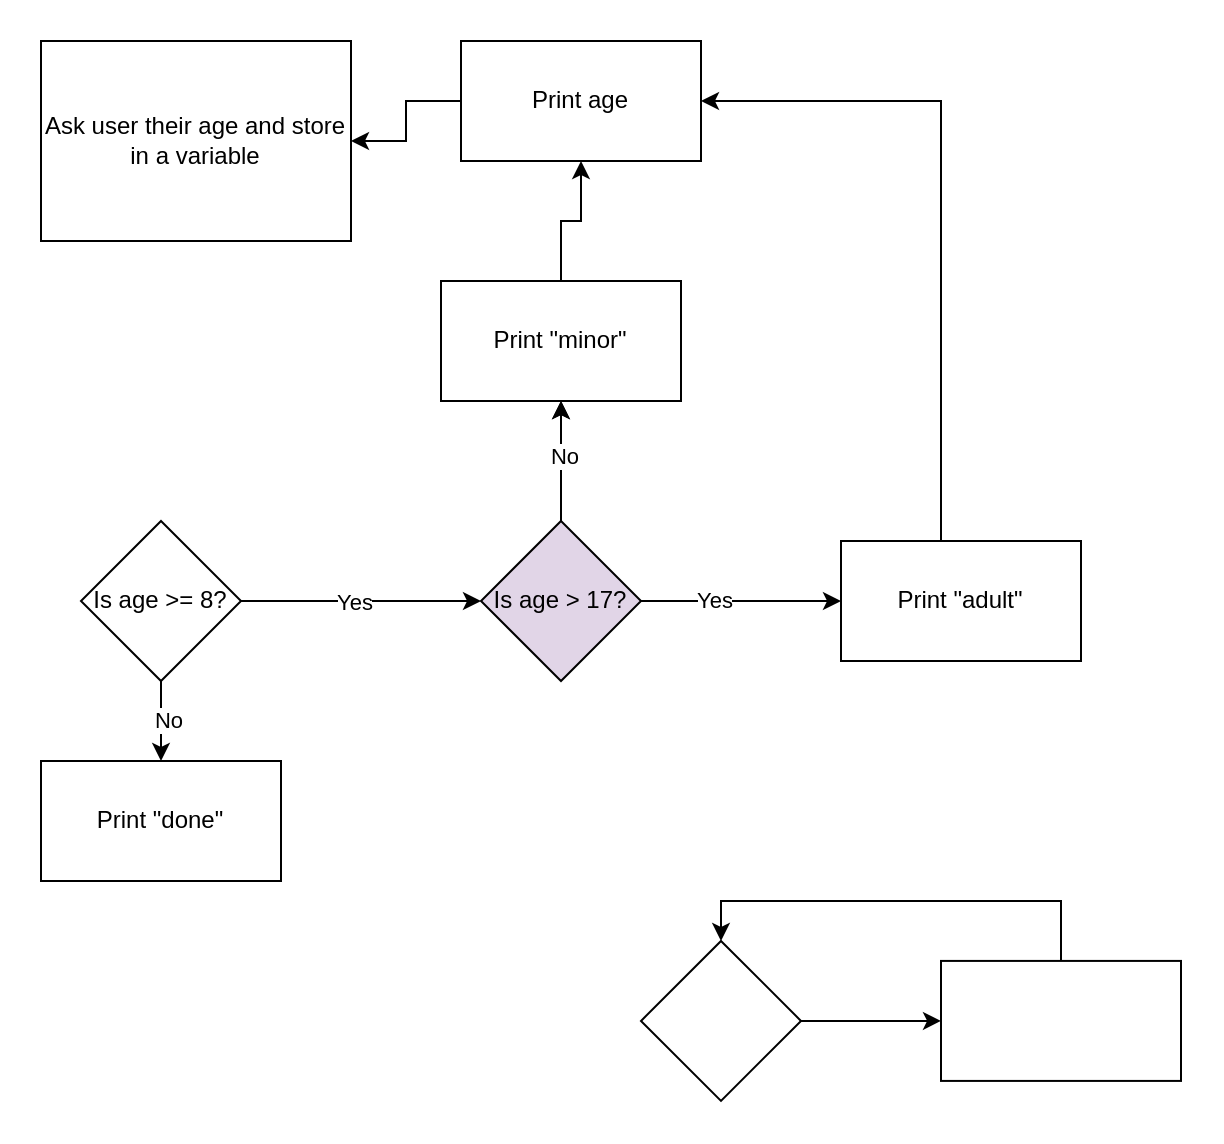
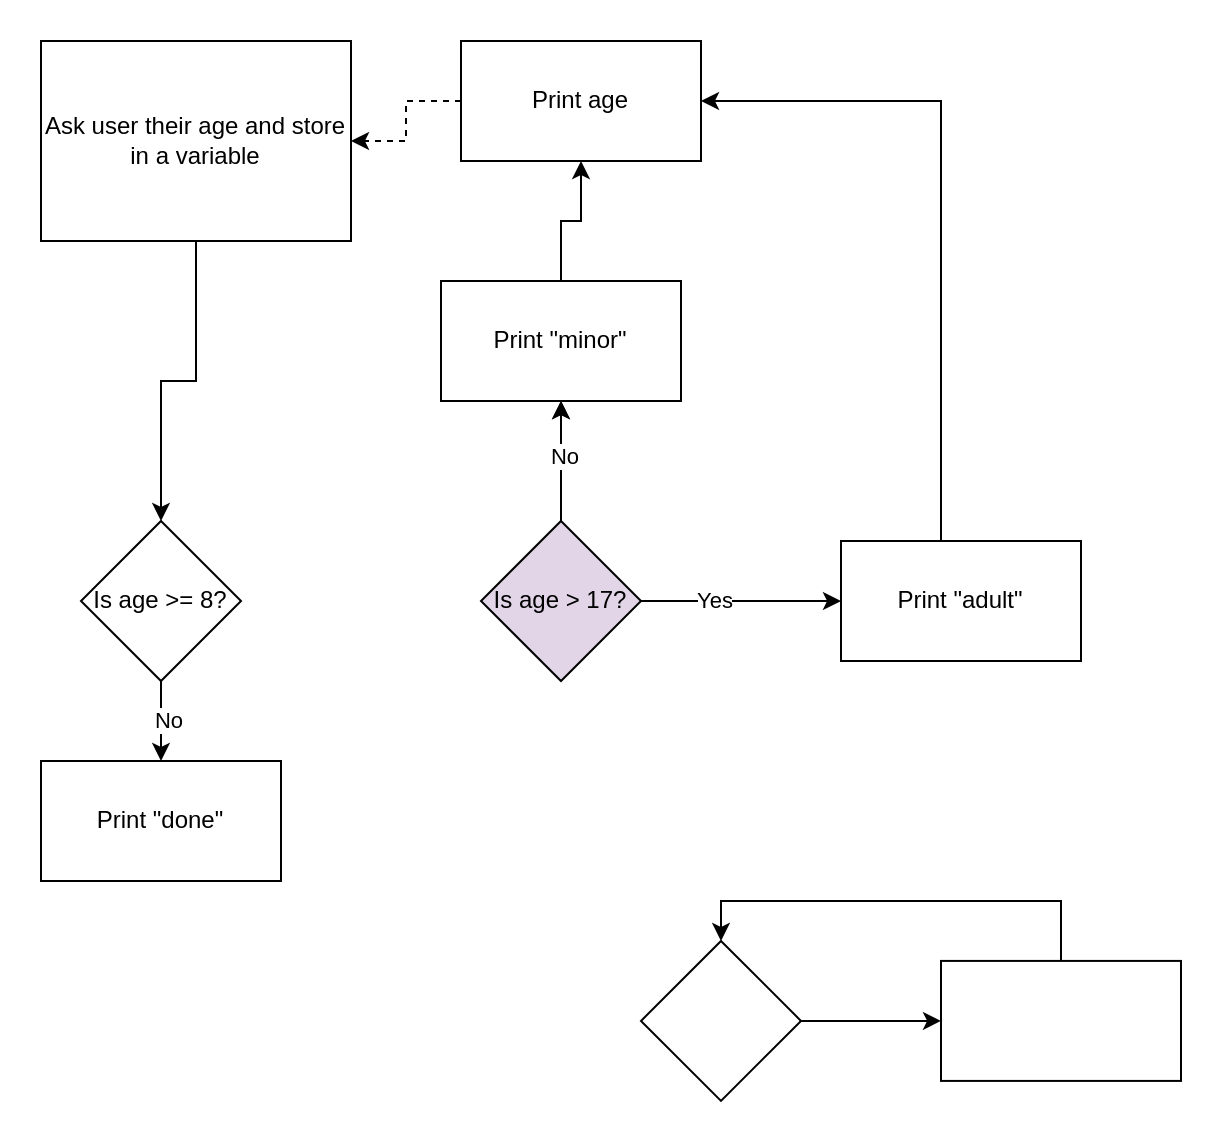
  <mxCell id="0" />
  <mxCell id="1" parent="0" />
  <mxCell id="2" style="edgeStyle=orthogonalEdgeStyle;rounded=0;orthogonalLoop=1;jettySize=auto;html=1;exitX=1;exitY=0.5;exitDx=0;exitDy=0;entryX=0;entryY=0.5;entryDx=0;entryDy=0;" edge="1" parent="1" source="3" target="5"><mxGeometry relative="1" as="geometry" /></mxCell>
  <mxCell id="3" value="" style="rhombus;whiteSpace=wrap;html=1;" vertex="1" parent="1"><mxGeometry x="320" y="469.96" width="80" height="80" as="geometry" /></mxCell>
  <mxCell id="4" style="edgeStyle=orthogonalEdgeStyle;rounded=0;orthogonalLoop=1;jettySize=auto;html=1;entryX=0.5;entryY=0;entryDx=0;entryDy=0;" edge="1" parent="1" source="5" target="3"><mxGeometry relative="1" as="geometry"><Array as="points"><mxPoint x="530" y="449.96" /><mxPoint x="360" y="449.96" /></Array></mxGeometry></mxCell>
  <mxCell id="5" value="" style="rounded=0;whiteSpace=wrap;html=1;" vertex="1" parent="1"><mxGeometry x="470" y="479.96" width="120" height="60" as="geometry" /></mxCell>
+ <mxCell id="6" style="edgeStyle=orthogonalEdgeStyle;rounded=0;orthogonalLoop=1;jettySize=auto;html=1;entryX=0.5;entryY=0;entryDx=0;entryDy=0;" edge="1" parent="1" source="7" target="12"><mxGeometry relative="1" as="geometry" /></mxCell>
  <mxCell id="7" value="Ask user their age and store in a variable" style="rounded=0;whiteSpace=wrap;html=1;" vertex="1" parent="1"><mxGeometry x="20" y="20" width="155" height="100" as="geometry" /></mxCell>
  <mxCell id="8" value="" style="edgeStyle=orthogonalEdgeStyle;rounded=0;orthogonalLoop=1;jettySize=auto;html=1;" edge="1" parent="1" source="12" target="15"><mxGeometry relative="1" as="geometry" /></mxCell>
  <mxCell id="9" value="No" style="edgeLabel;html=1;align=center;verticalAlign=middle;resizable=0;points=[];" vertex="1" connectable="0" parent="8"><mxGeometry x="-0.038" y="3" relative="1" as="geometry"><mxPoint as="offset" /></mxGeometry></mxCell>
- <mxCell id="10" style="edgeStyle=orthogonalEdgeStyle;rounded=0;orthogonalLoop=1;jettySize=auto;html=1;entryX=0;entryY=0.5;entryDx=0;entryDy=0;" edge="1" parent="1" source="12" target="21"><mxGeometry relative="1" as="geometry" /></mxCell>
- <mxCell id="11" value="Yes" style="edgeLabel;html=1;align=center;verticalAlign=middle;resizable=0;points=[];" vertex="1" connectable="0" parent="10"><mxGeometry x="-0.075" relative="1" as="geometry"><mxPoint as="offset" /></mxGeometry></mxCell>
  <mxCell id="12" value="Is age &amp;gt;= 8?" style="rhombus;whiteSpace=wrap;html=1;" vertex="1" parent="1"><mxGeometry x="40" y="260" width="80" height="80" as="geometry" /></mxCell>
- <mxCell id="13" style="edgeStyle=orthogonalEdgeStyle;rounded=0;orthogonalLoop=1;jettySize=auto;html=1;entryX=1;entryY=0.5;entryDx=0;entryDy=0;" edge="1" parent="1" source="14" target="7"><mxGeometry relative="1" as="geometry" /></mxCell>
+ <mxCell id="13" style="edgeStyle=orthogonalEdgeStyle;rounded=0;orthogonalLoop=1;jettySize=auto;html=1;entryX=1;entryY=0.5;entryDx=0;entryDy=0;dashed=1;" edge="1" parent="1" source="14" target="7"><mxGeometry relative="1" as="geometry" /></mxCell>
  <mxCell id="14" value="Print age" style="rounded=0;whiteSpace=wrap;html=1;" vertex="1" parent="1"><mxGeometry x="230" y="20" width="120" height="60" as="geometry" /></mxCell>
  <mxCell id="15" value="Print &quot;done&quot;" style="whiteSpace=wrap;html=1;" vertex="1" parent="1"><mxGeometry x="20" y="380" width="120" height="60" as="geometry" /></mxCell>
  <mxCell id="16" value="" style="edgeStyle=orthogonalEdgeStyle;rounded=0;orthogonalLoop=1;jettySize=auto;html=1;" edge="1" parent="1" source="21" target="23"><mxGeometry relative="1" as="geometry"><Array as="points"><mxPoint x="290" y="300" /><mxPoint x="290" y="300" /></Array></mxGeometry></mxCell>
  <mxCell id="17" value="Yes" style="edgeLabel;html=1;align=center;verticalAlign=middle;resizable=0;points=[];" vertex="1" connectable="0" parent="16"><mxGeometry x="-0.289" y="1" relative="1" as="geometry"><mxPoint as="offset" /></mxGeometry></mxCell>
  <mxCell id="18" value="" style="edgeStyle=orthogonalEdgeStyle;rounded=0;orthogonalLoop=1;jettySize=auto;html=1;" edge="1" parent="1" source="21" target="25"><mxGeometry relative="1" as="geometry" /></mxCell>
  <mxCell id="19" value="" style="edgeStyle=orthogonalEdgeStyle;rounded=0;orthogonalLoop=1;jettySize=auto;html=1;" edge="1" parent="1" source="21" target="25"><mxGeometry relative="1" as="geometry" /></mxCell>
  <mxCell id="20" value="No" style="edgeLabel;html=1;align=center;verticalAlign=middle;resizable=0;points=[];" vertex="1" connectable="0" parent="19"><mxGeometry x="0.113" y="-1" relative="1" as="geometry"><mxPoint as="offset" /></mxGeometry></mxCell>
  <mxCell id="21" value="Is age &amp;gt; 17?" style="rhombus;whiteSpace=wrap;html=1;fillColor=#e1d5e7;" vertex="1" parent="1"><mxGeometry x="240" y="260" width="80" height="80" as="geometry" /></mxCell>
  <mxCell id="22" style="edgeStyle=orthogonalEdgeStyle;rounded=0;orthogonalLoop=1;jettySize=auto;html=1;" edge="1" parent="1" source="23" target="14"><mxGeometry relative="1" as="geometry"><Array as="points"><mxPoint x="470" y="50" /></Array></mxGeometry></mxCell>
  <mxCell id="23" value="Print &quot;adult&quot;" style="whiteSpace=wrap;html=1;" vertex="1" parent="1"><mxGeometry x="420" y="270" width="120" height="60" as="geometry" /></mxCell>
  <mxCell id="24" style="edgeStyle=orthogonalEdgeStyle;rounded=0;orthogonalLoop=1;jettySize=auto;html=1;" edge="1" parent="1" source="25" target="14"><mxGeometry relative="1" as="geometry" /></mxCell>
  <mxCell id="25" value="Print &quot;minor&quot;" style="whiteSpace=wrap;html=1;" vertex="1" parent="1"><mxGeometry x="220" y="140" width="120" height="60" as="geometry" /></mxCell>
